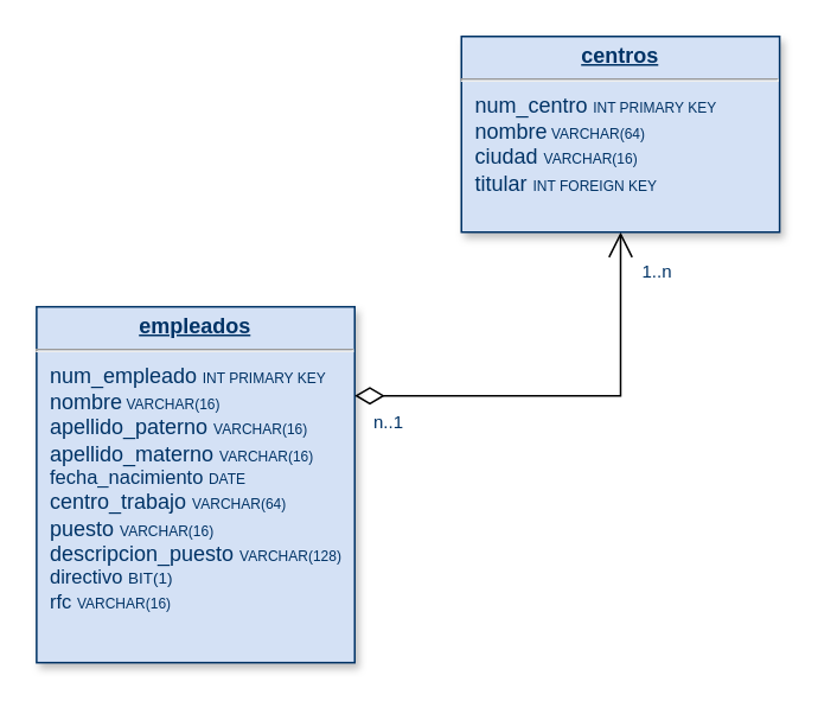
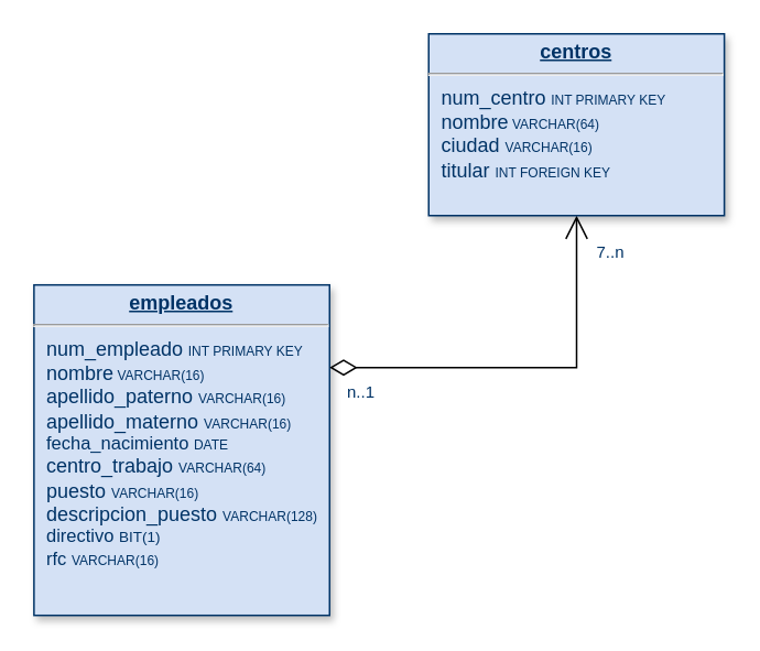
  <mxCell id="0" />
  <mxCell id="1" parent="0" />
  <mxCell id="2" value="&lt;p style=&quot;margin: 0px; margin-top: 4px; text-align: center; text-decoration: underline;&quot;&gt;&lt;strong&gt;empleados&lt;br&gt;&lt;/strong&gt;&lt;/p&gt;&lt;hr&gt;&lt;p style=&quot;margin: 0px 0px 0px 8px; font-size: 11px;&quot;&gt;&lt;font style=&quot;font-size: 12px;&quot;&gt;num_empleado&lt;/font&gt; &lt;font style=&quot;font-size: 8px;&quot;&gt;INT PRIMARY KEY&lt;/font&gt;&lt;span style=&quot;white-space: pre;&quot;&gt;&#09;&lt;/span&gt;&lt;span style=&quot;white-space: pre;&quot;&gt;&#09;&lt;/span&gt;&lt;/p&gt;&lt;p style=&quot;margin: 0px 0px 0px 8px; font-size: 8px;&quot;&gt;&lt;font style=&quot;font-size: 12px;&quot;&gt;nombre&lt;/font&gt; &lt;font style=&quot;font-size: 8px;&quot;&gt;VARCHAR(16)&lt;/font&gt;&lt;br&gt;&lt;/p&gt;&lt;p style=&quot;margin: 0px 0px 0px 8px;&quot;&gt;apellido_paterno &lt;font style=&quot;font-size: 8px;&quot;&gt;VARCHAR(16)&lt;/font&gt;&lt;/p&gt;&lt;p style=&quot;margin: 0px; margin-left: 8px;&quot;&gt;apellido_materno &lt;font style=&quot;font-size: 8px;&quot;&gt;VARCHAR(16)&lt;/font&gt;&lt;/p&gt;&lt;p style=&quot;margin: 0px 0px 0px 8px; font-size: 11px;&quot;&gt;fecha_nacimiento &lt;font style=&quot;font-size: 8px;&quot;&gt;DATE&lt;/font&gt;&lt;br&gt;&lt;/p&gt;&lt;p style=&quot;margin: 0px; margin-left: 8px;&quot;&gt;centro_trabajo &lt;font style=&quot;font-size: 8px;&quot;&gt;VARCHAR(64)&lt;/font&gt;&lt;/p&gt;&lt;p style=&quot;margin: 0px; margin-left: 8px;&quot;&gt;puesto &lt;font style=&quot;font-size: 8px;&quot;&gt;VARCHAR(16)&lt;/font&gt;&lt;/p&gt;&lt;p style=&quot;margin: 0px; margin-left: 8px;&quot;&gt;descripcion_puesto &lt;font style=&quot;font-size: 8px;&quot;&gt;VARCHAR(128)&lt;/font&gt;&lt;/p&gt;&lt;p style=&quot;margin: 0px 0px 0px 8px; font-size: 11px;&quot;&gt;directivo &lt;font style=&quot;font-size: 9px;&quot;&gt;BIT(1)&lt;/font&gt;&lt;br&gt;rfc &lt;font style=&quot;font-size: 8px;&quot;&gt;VARCHAR(16)&lt;/font&gt;&lt;/p&gt;" style="verticalAlign=top;align=left;overflow=fill;fontSize=12;fontFamily=Helvetica;html=1;strokeColor=#003366;shadow=1;fillColor=#D4E1F5;fontColor=#003366" parent="1" vertex="1"><mxGeometry x="20.08" y="171.96" width="178.92" height="200" as="geometry" /></mxCell>
  <mxCell id="3" value="" style="endArrow=open;endSize=12;startArrow=diamondThin;startSize=14;startFill=0;edgeStyle=orthogonalEdgeStyle;exitX=1;exitY=0.25;rounded=0" parent="1" source="2" target="5" edge="1"><mxGeometry x="769.36" y="450" as="geometry"><mxPoint x="198.36" y="90" as="sourcePoint" /><mxPoint x="309" y="160" as="targetPoint" /></mxGeometry></mxCell>
  <mxCell id="4" value="n..1" style="resizable=0;align=left;verticalAlign=top;labelBackgroundColor=#ffffff;fontSize=10;strokeColor=#003366;shadow=1;fillColor=#D4E1F5;fontColor=#003366" parent="3" connectable="0" vertex="1"><mxGeometry x="-1" relative="1" as="geometry"><mxPoint x="9" y="3" as="offset" /></mxGeometry></mxCell>
  <mxCell id="5" value="&lt;p style=&quot;margin: 0px; margin-top: 4px; text-align: center; text-decoration: underline;&quot;&gt;&lt;strong&gt;centros&lt;br&gt;&lt;/strong&gt;&lt;/p&gt;&lt;hr&gt;&lt;p style=&quot;margin: 0px 0px 0px 8px; font-size: 11px;&quot;&gt;&lt;font style=&quot;font-size: 12px;&quot;&gt;num_centro&lt;/font&gt; &lt;font style=&quot;font-size: 8px;&quot;&gt;INT PRIMARY KEY&lt;/font&gt;&lt;span style=&quot;white-space: pre;&quot;&gt;&#09;&lt;/span&gt;&lt;span style=&quot;white-space: pre;&quot;&gt;&#09;&lt;/span&gt;&lt;/p&gt;&lt;p style=&quot;margin: 0px 0px 0px 8px; font-size: 8px;&quot;&gt;&lt;font style=&quot;font-size: 12px;&quot;&gt;nombre&lt;/font&gt; &lt;font style=&quot;font-size: 8px;&quot;&gt;VARCHAR(64)&lt;/font&gt;&lt;br&gt;&lt;/p&gt;&lt;p style=&quot;margin: 0px 0px 0px 8px;&quot;&gt;ciudad &lt;font style=&quot;font-size: 8px;&quot;&gt;VARCHAR(16)&lt;/font&gt;&lt;/p&gt;&lt;p style=&quot;margin: 0px; margin-left: 8px;&quot;&gt;titular &lt;font style=&quot;font-size: 8px;&quot;&gt;INT FOREIGN KEY&lt;/font&gt;&lt;/p&gt;" style="verticalAlign=top;align=left;overflow=fill;fontSize=12;fontFamily=Helvetica;html=1;strokeColor=#003366;shadow=1;fillColor=#D4E1F5;fontColor=#003366" vertex="1" parent="1"><mxGeometry x="259" y="20" width="178.92" height="110" as="geometry" /></mxCell>
- <mxCell id="6" value="1..n" style="resizable=0;align=left;verticalAlign=top;labelBackgroundColor=#ffffff;fontSize=10;strokeColor=#003366;shadow=1;fillColor=#D4E1F5;fontColor=#003366" connectable="0" vertex="1" parent="1"><mxGeometry x="359" y="140" as="geometry" /></mxCell>
+ <mxCell id="6" value="7..n" style="resizable=0;align=left;verticalAlign=top;labelBackgroundColor=#ffffff;fontSize=10;strokeColor=#003366;shadow=1;fillColor=#D4E1F5;fontColor=#003366" connectable="0" vertex="1" parent="1"><mxGeometry x="359" y="140" as="geometry" /></mxCell>
